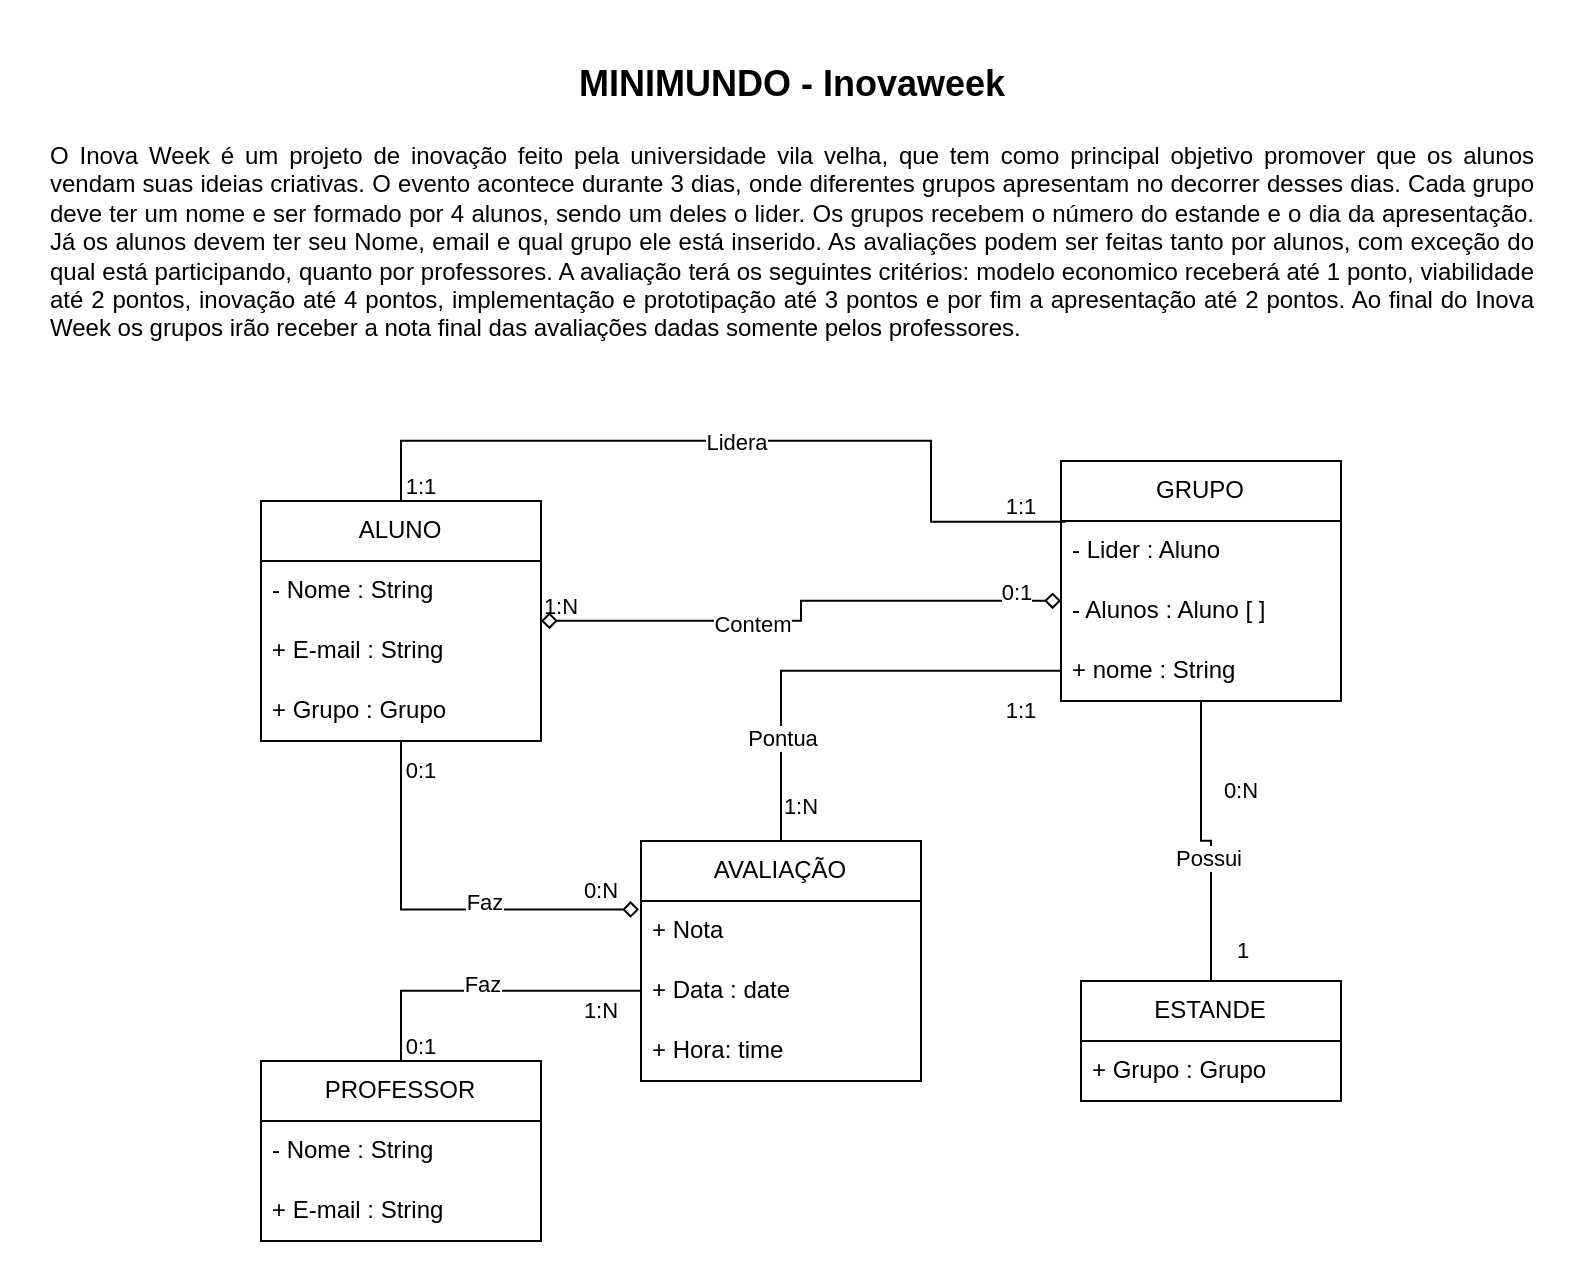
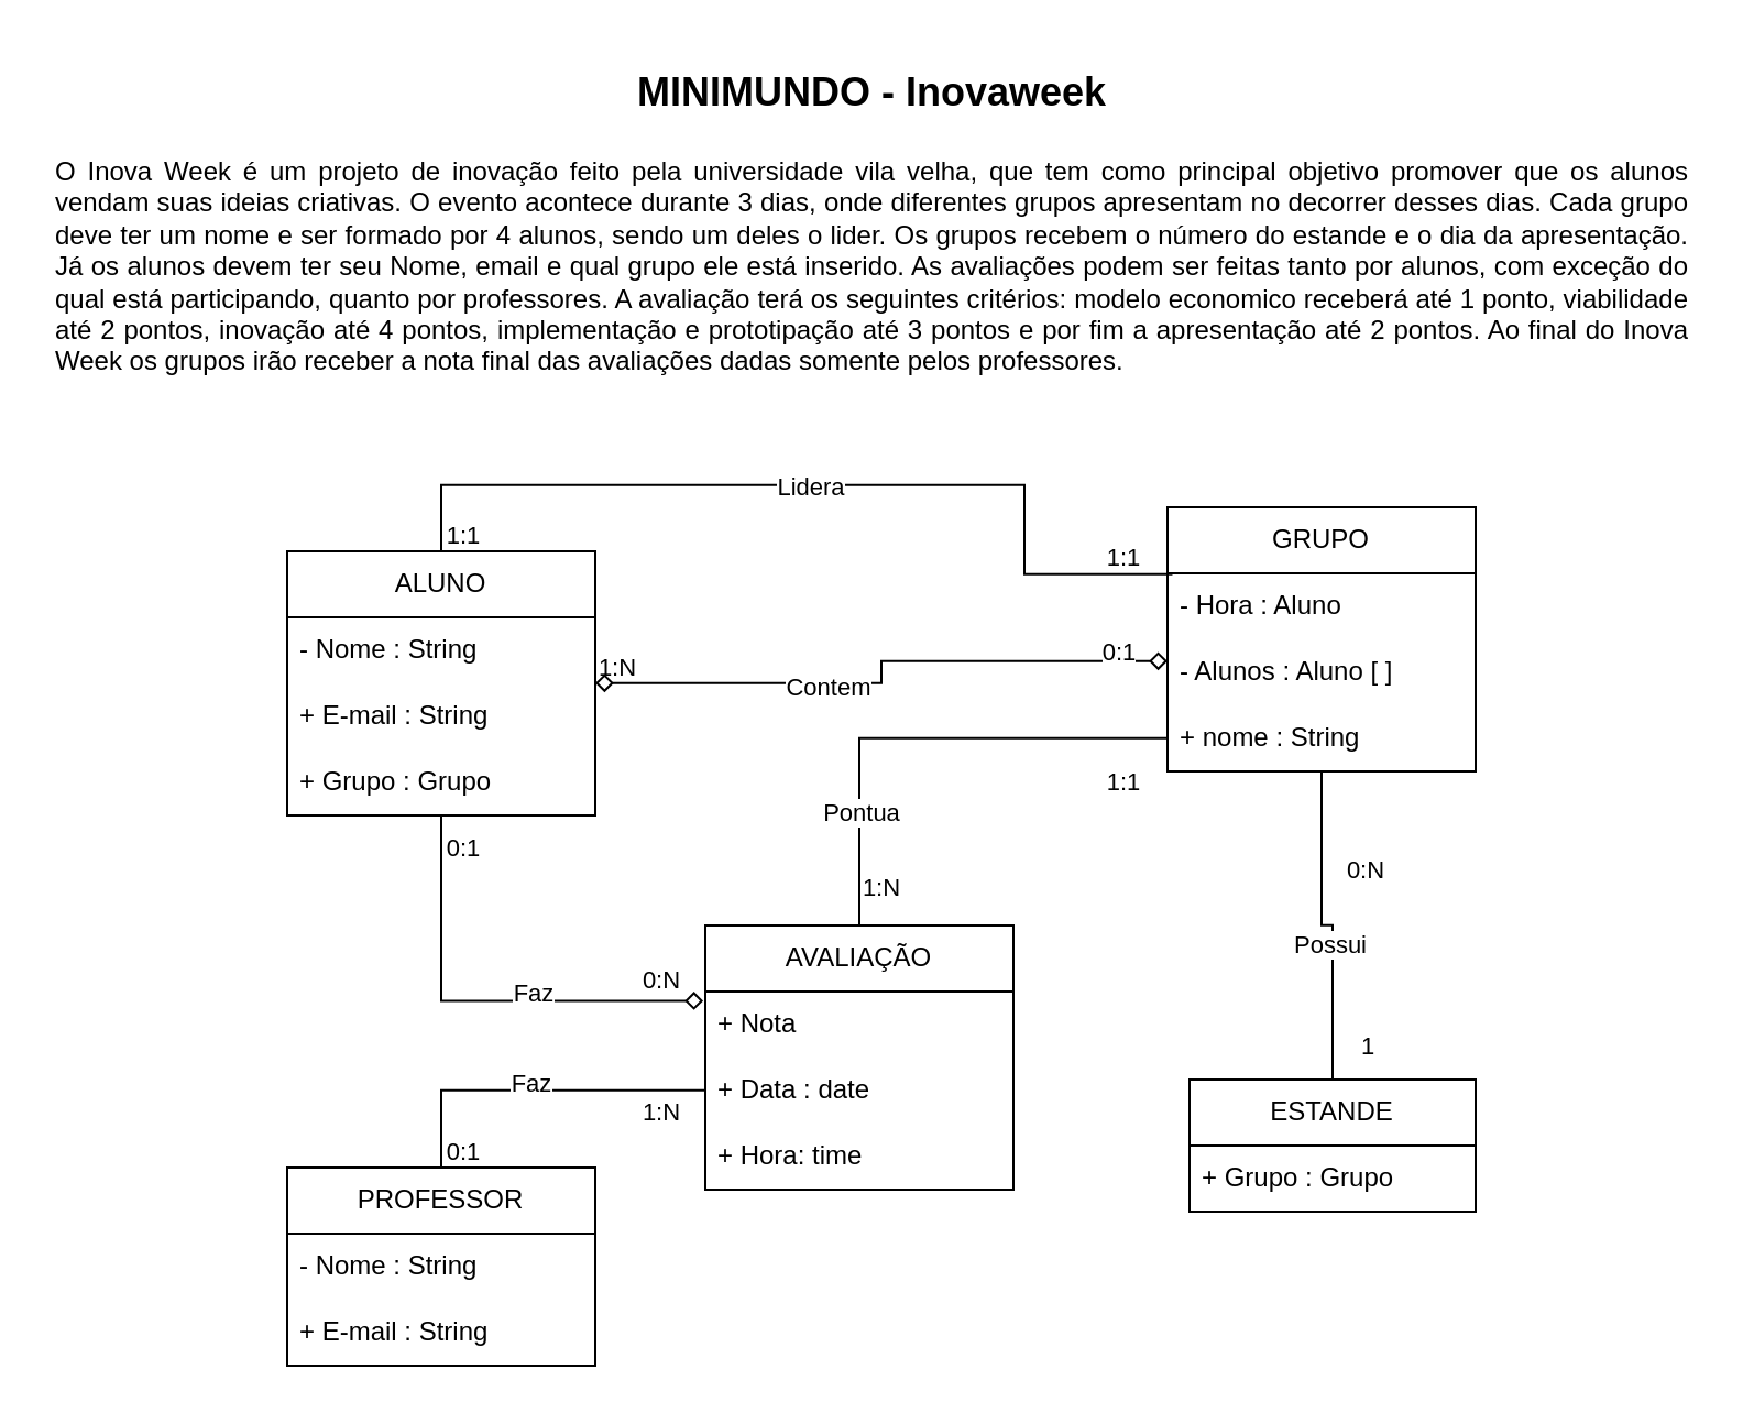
  <mxCell id="0" />
  <mxCell id="1" parent="0" />
  <mxCell id="2" style="edgeStyle=orthogonalEdgeStyle;rounded=0;orthogonalLoop=1;jettySize=auto;html=1;entryX=0.016;entryY=0.014;entryDx=0;entryDy=0;entryPerimeter=0;endArrow=none;endFill=0;" parent="1" source="7" target="22" edge="1"><mxGeometry relative="1" as="geometry"><Array as="points"><mxPoint x="200" y="219.94" /><mxPoint x="465" y="219.94" /><mxPoint x="465" y="259.94" /></Array></mxGeometry></mxCell>
  <mxCell id="3" value="Lidera" style="edgeLabel;html=1;align=center;verticalAlign=middle;resizable=0;points=[];" parent="2" vertex="1" connectable="0"><mxGeometry x="-0.018" y="-1" relative="1" as="geometry"><mxPoint as="offset" /></mxGeometry></mxCell>
  <mxCell id="4" style="edgeStyle=orthogonalEdgeStyle;rounded=0;orthogonalLoop=1;jettySize=auto;html=1;endArrow=diamond;endFill=0;startArrow=diamond;startFill=0;" parent="1" source="7" target="23" edge="1"><mxGeometry relative="1" as="geometry"><Array as="points"><mxPoint x="400" y="309.94" /><mxPoint x="400" y="299.94" /></Array></mxGeometry></mxCell>
  <mxCell id="5" value="Contem" style="edgeLabel;html=1;align=center;verticalAlign=middle;resizable=0;points=[];" parent="4" vertex="1" connectable="0"><mxGeometry x="-0.233" y="-2" relative="1" as="geometry"><mxPoint x="1" as="offset" /></mxGeometry></mxCell>
  <mxCell id="6" value="0:1" style="edgeLabel;html=1;align=center;verticalAlign=middle;resizable=0;points=[];fontSize=11;fontFamily=Helvetica;fontColor=default;" parent="4" vertex="1" connectable="0"><mxGeometry x="0.828" y="4" relative="1" as="geometry"><mxPoint as="offset" /></mxGeometry></mxCell>
  <mxCell id="7" value="ALUNO" style="swimlane;fontStyle=0;childLayout=stackLayout;horizontal=1;startSize=30;horizontalStack=0;resizeParent=1;resizeParentMax=0;resizeLast=0;collapsible=1;marginBottom=0;whiteSpace=wrap;html=1;" parent="1" vertex="1"><mxGeometry x="130" y="249.94" width="140" height="120" as="geometry" /></mxCell>
  <mxCell id="8" value="- Nome : String" style="text;strokeColor=none;fillColor=none;align=left;verticalAlign=middle;spacingLeft=4;spacingRight=4;overflow=hidden;points=[[0,0.5],[1,0.5]];portConstraint=eastwest;rotatable=0;whiteSpace=wrap;html=1;" parent="7" vertex="1"><mxGeometry y="30" width="140" height="30" as="geometry" /></mxCell>
  <mxCell id="9" value="+ E-mail : String" style="text;strokeColor=none;fillColor=none;align=left;verticalAlign=middle;spacingLeft=4;spacingRight=4;overflow=hidden;points=[[0,0.5],[1,0.5]];portConstraint=eastwest;rotatable=0;whiteSpace=wrap;html=1;" parent="7" vertex="1"><mxGeometry y="60" width="140" height="30" as="geometry" /></mxCell>
  <mxCell id="10" value="+ Grupo : Grupo" style="text;strokeColor=none;fillColor=none;align=left;verticalAlign=middle;spacingLeft=4;spacingRight=4;overflow=hidden;points=[[0,0.5],[1,0.5]];portConstraint=eastwest;rotatable=0;whiteSpace=wrap;html=1;" parent="7" vertex="1"><mxGeometry y="90" width="140" height="30" as="geometry" /></mxCell>
  <mxCell id="11" style="edgeStyle=orthogonalEdgeStyle;rounded=0;orthogonalLoop=1;jettySize=auto;html=1;endArrow=none;endFill=0;" parent="1" source="13" target="29" edge="1"><mxGeometry relative="1" as="geometry" /></mxCell>
  <mxCell id="12" value="Faz" style="edgeLabel;html=1;align=center;verticalAlign=middle;resizable=0;points=[];fontSize=11;fontFamily=Helvetica;fontColor=default;" parent="11" vertex="1" connectable="0"><mxGeometry x="-0.014" y="3" relative="1" as="geometry"><mxPoint as="offset" /></mxGeometry></mxCell>
  <mxCell id="13" value="PROFESSOR" style="swimlane;fontStyle=0;childLayout=stackLayout;horizontal=1;startSize=30;horizontalStack=0;resizeParent=1;resizeParentMax=0;resizeLast=0;collapsible=1;marginBottom=0;whiteSpace=wrap;html=1;" parent="1" vertex="1"><mxGeometry x="130" y="529.94" width="140" height="90" as="geometry" /></mxCell>
  <mxCell id="14" value="- Nome : String" style="text;strokeColor=none;fillColor=none;align=left;verticalAlign=middle;spacingLeft=4;spacingRight=4;overflow=hidden;points=[[0,0.5],[1,0.5]];portConstraint=eastwest;rotatable=0;whiteSpace=wrap;html=1;" parent="13" vertex="1"><mxGeometry y="30" width="140" height="30" as="geometry" /></mxCell>
  <mxCell id="15" value="+ E-mail : String" style="text;strokeColor=none;fillColor=none;align=left;verticalAlign=middle;spacingLeft=4;spacingRight=4;overflow=hidden;points=[[0,0.5],[1,0.5]];portConstraint=eastwest;rotatable=0;whiteSpace=wrap;html=1;" parent="13" vertex="1"><mxGeometry y="60" width="140" height="30" as="geometry" /></mxCell>
  <mxCell id="16" value="ESTANDE" style="swimlane;fontStyle=0;childLayout=stackLayout;horizontal=1;startSize=30;horizontalStack=0;resizeParent=1;resizeParentMax=0;resizeLast=0;collapsible=1;marginBottom=0;whiteSpace=wrap;html=1;" parent="1" vertex="1"><mxGeometry x="540" y="489.94" width="130" height="60" as="geometry" /></mxCell>
  <mxCell id="17" value="+ Grupo : Grupo" style="text;strokeColor=none;fillColor=none;align=left;verticalAlign=middle;spacingLeft=4;spacingRight=4;overflow=hidden;points=[[0,0.5],[1,0.5]];portConstraint=eastwest;rotatable=0;whiteSpace=wrap;html=1;" parent="16" vertex="1"><mxGeometry y="30" width="130" height="30" as="geometry" /></mxCell>
  <mxCell id="18" style="edgeStyle=orthogonalEdgeStyle;rounded=0;orthogonalLoop=1;jettySize=auto;html=1;endArrow=none;endFill=0;" parent="1" source="21" target="16" edge="1"><mxGeometry relative="1" as="geometry"><Array as="points"><mxPoint x="600" y="419.94" /><mxPoint x="605" y="419.94" /></Array></mxGeometry></mxCell>
  <mxCell id="19" value="Possui" style="edgeLabel;html=1;align=center;verticalAlign=middle;resizable=0;points=[];" parent="18" vertex="1" connectable="0"><mxGeometry x="0.16" y="-2" relative="1" as="geometry"><mxPoint as="offset" /></mxGeometry></mxCell>
  <mxCell id="20" value="1" style="edgeLabel;html=1;align=center;verticalAlign=middle;resizable=0;points=[];fontSize=11;fontFamily=Helvetica;fontColor=default;" parent="18" vertex="1" connectable="0"><mxGeometry x="0.796" y="2" relative="1" as="geometry"><mxPoint x="13" as="offset" /></mxGeometry></mxCell>
  <mxCell id="21" value="GRUPO" style="swimlane;fontStyle=0;childLayout=stackLayout;horizontal=1;startSize=30;horizontalStack=0;resizeParent=1;resizeParentMax=0;resizeLast=0;collapsible=1;marginBottom=0;whiteSpace=wrap;html=1;" parent="1" vertex="1"><mxGeometry x="530" y="229.94" width="140" height="120" as="geometry" /></mxCell>
- <mxCell id="22" value="- Lider : Aluno" style="text;strokeColor=none;fillColor=none;align=left;verticalAlign=middle;spacingLeft=4;spacingRight=4;overflow=hidden;points=[[0,0.5],[1,0.5]];portConstraint=eastwest;rotatable=0;whiteSpace=wrap;html=1;" parent="21" vertex="1"><mxGeometry y="30" width="140" height="30" as="geometry" /></mxCell>
+ <mxCell id="22" value="- Hora : Aluno" style="text;strokeColor=none;fillColor=none;align=left;verticalAlign=middle;spacingLeft=4;spacingRight=4;overflow=hidden;points=[[0,0.5],[1,0.5]];portConstraint=eastwest;rotatable=0;whiteSpace=wrap;html=1;" parent="21" vertex="1"><mxGeometry y="30" width="140" height="30" as="geometry" /></mxCell>
  <mxCell id="23" value="- Alunos : Aluno [ ]&amp;nbsp;" style="text;strokeColor=none;fillColor=none;align=left;verticalAlign=middle;spacingLeft=4;spacingRight=4;overflow=hidden;points=[[0,0.5],[1,0.5]];portConstraint=eastwest;rotatable=0;whiteSpace=wrap;html=1;" parent="21" vertex="1"><mxGeometry y="60" width="140" height="30" as="geometry" /></mxCell>
  <mxCell id="24" value="+ nome : String" style="text;strokeColor=none;fillColor=none;align=left;verticalAlign=middle;spacingLeft=4;spacingRight=4;overflow=hidden;points=[[0,0.5],[1,0.5]];portConstraint=eastwest;rotatable=0;whiteSpace=wrap;html=1;" parent="21" vertex="1"><mxGeometry y="90" width="140" height="30" as="geometry" /></mxCell>
  <mxCell id="25" style="edgeStyle=orthogonalEdgeStyle;rounded=0;orthogonalLoop=1;jettySize=auto;html=1;endArrow=none;endFill=0;" parent="1" source="27" target="24" edge="1"><mxGeometry relative="1" as="geometry" /></mxCell>
  <mxCell id="26" value="Pontua" style="edgeLabel;html=1;align=center;verticalAlign=middle;resizable=0;points=[];" parent="25" vertex="1" connectable="0"><mxGeometry x="-0.543" relative="1" as="geometry"><mxPoint as="offset" /></mxGeometry></mxCell>
  <mxCell id="27" value="AVALIAÇÃO" style="swimlane;fontStyle=0;childLayout=stackLayout;horizontal=1;startSize=30;horizontalStack=0;resizeParent=1;resizeParentMax=0;resizeLast=0;collapsible=1;marginBottom=0;whiteSpace=wrap;html=1;" parent="1" vertex="1"><mxGeometry x="320" y="419.94" width="140" height="120" as="geometry" /></mxCell>
  <mxCell id="28" value="+ Nota" style="text;strokeColor=none;fillColor=none;align=left;verticalAlign=middle;spacingLeft=4;spacingRight=4;overflow=hidden;points=[[0,0.5],[1,0.5]];portConstraint=eastwest;rotatable=0;whiteSpace=wrap;html=1;" parent="27" vertex="1"><mxGeometry y="30" width="140" height="30" as="geometry" /></mxCell>
  <mxCell id="29" value="+ Data : date" style="text;strokeColor=none;fillColor=none;align=left;verticalAlign=middle;spacingLeft=4;spacingRight=4;overflow=hidden;points=[[0,0.5],[1,0.5]];portConstraint=eastwest;rotatable=0;whiteSpace=wrap;html=1;" parent="27" vertex="1"><mxGeometry y="60" width="140" height="30" as="geometry" /></mxCell>
  <mxCell id="30" value="+ Hora: time" style="text;strokeColor=none;fillColor=none;align=left;verticalAlign=middle;spacingLeft=4;spacingRight=4;overflow=hidden;points=[[0,0.5],[1,0.5]];portConstraint=eastwest;rotatable=0;whiteSpace=wrap;html=1;" parent="27" vertex="1"><mxGeometry y="90" width="140" height="30" as="geometry" /></mxCell>
  <mxCell id="31" style="edgeStyle=orthogonalEdgeStyle;rounded=0;orthogonalLoop=1;jettySize=auto;html=1;entryX=-0.007;entryY=0.143;entryDx=0;entryDy=0;entryPerimeter=0;endArrow=diamond;endFill=0;" parent="1" source="7" target="28" edge="1"><mxGeometry relative="1" as="geometry" /></mxCell>
  <mxCell id="32" value="Faz" style="edgeLabel;html=1;align=center;verticalAlign=middle;resizable=0;points=[];fontSize=11;fontFamily=Helvetica;fontColor=default;" parent="31" vertex="1" connectable="0"><mxGeometry x="0.237" y="4" relative="1" as="geometry"><mxPoint as="offset" /></mxGeometry></mxCell>
  <mxCell id="33" value="0:N" style="text;html=1;align=center;verticalAlign=middle;resizable=0;points=[];autosize=1;strokeColor=none;fillColor=none;fontSize=11;fontFamily=Helvetica;fontColor=default;" parent="1" vertex="1"><mxGeometry x="600" y="379.94" width="40" height="30" as="geometry" /></mxCell>
  <mxCell id="34" value="1:N" style="text;html=1;align=center;verticalAlign=middle;resizable=0;points=[];autosize=1;strokeColor=none;fillColor=none;fontSize=11;fontFamily=Helvetica;fontColor=default;" parent="1" vertex="1"><mxGeometry x="380" y="387.94" width="40" height="30" as="geometry" /></mxCell>
  <mxCell id="35" value="1:1" style="text;html=1;align=center;verticalAlign=middle;resizable=0;points=[];autosize=1;strokeColor=none;fillColor=none;fontSize=11;fontFamily=Helvetica;fontColor=default;" parent="1" vertex="1"><mxGeometry x="490" y="339.94" width="40" height="30" as="geometry" /></mxCell>
  <mxCell id="36" value="1:N" style="text;html=1;align=center;verticalAlign=middle;resizable=0;points=[];autosize=1;strokeColor=none;fillColor=none;fontSize=11;fontFamily=Helvetica;fontColor=default;" parent="1" vertex="1"><mxGeometry x="260" y="287.94" width="40" height="30" as="geometry" /></mxCell>
  <mxCell id="37" value="1:1" style="text;html=1;align=center;verticalAlign=middle;resizable=0;points=[];autosize=1;strokeColor=none;fillColor=none;fontSize=11;fontFamily=Helvetica;fontColor=default;" parent="1" vertex="1"><mxGeometry x="490" y="237.94" width="40" height="30" as="geometry" /></mxCell>
  <mxCell id="38" value="1:1" style="text;html=1;align=center;verticalAlign=middle;resizable=0;points=[];autosize=1;strokeColor=none;fillColor=none;fontSize=11;fontFamily=Helvetica;fontColor=default;" parent="1" vertex="1"><mxGeometry x="190" y="227.94" width="40" height="30" as="geometry" /></mxCell>
  <mxCell id="39" value="0:N" style="text;html=1;align=center;verticalAlign=middle;resizable=0;points=[];autosize=1;strokeColor=none;fillColor=none;fontSize=11;fontFamily=Helvetica;fontColor=default;" parent="1" vertex="1"><mxGeometry x="280" y="429.94" width="40" height="30" as="geometry" /></mxCell>
  <mxCell id="40" value="1:N" style="text;html=1;align=center;verticalAlign=middle;resizable=0;points=[];autosize=1;strokeColor=none;fillColor=none;fontSize=11;fontFamily=Helvetica;fontColor=default;" parent="1" vertex="1"><mxGeometry x="280" y="489.94" width="40" height="30" as="geometry" /></mxCell>
  <mxCell id="41" value="0:1" style="text;html=1;align=center;verticalAlign=middle;resizable=0;points=[];autosize=1;strokeColor=none;fillColor=none;fontSize=11;fontFamily=Helvetica;fontColor=default;" parent="1" vertex="1"><mxGeometry x="190" y="507.94" width="40" height="30" as="geometry" /></mxCell>
  <mxCell id="42" value="0:1" style="text;html=1;align=center;verticalAlign=middle;resizable=0;points=[];autosize=1;strokeColor=none;fillColor=none;fontSize=11;fontFamily=Helvetica;fontColor=default;" parent="1" vertex="1"><mxGeometry x="190" y="369.94" width="40" height="30" as="geometry" /></mxCell>
  <mxCell id="43" value="&lt;h1 style=&quot;text-align: center;&quot;&gt;&lt;font style=&quot;font-size: 18px;&quot;&gt;&lt;span style=&quot;background-color: initial;&quot;&gt;MINIMUNDO - Inovaweek&lt;/span&gt;&lt;/font&gt;&lt;/h1&gt;&lt;div&gt;&lt;span style=&quot;background-color: initial;&quot;&gt;&lt;div style=&quot;text-align: justify;&quot;&gt;O Inova Week é um projeto de inovação feito pela universidade vila velha, que tem como principal objetivo promover que os alunos vendam suas ideias criativas.&amp;nbsp;&lt;span style=&quot;background-color: initial;&quot;&gt;O evento acontece durante 3 dias, onde diferentes grupos apresentam no decorrer desses dias. Cada grupo deve ter um nome e ser formado por 4 alunos, sendo um deles o lider. Os grupos recebem o número do estande e o dia da apresentação. Já os alunos devem ter seu Nome, email e qual grupo ele está inserido. As avaliações podem ser feitas tanto por alunos, com exceção do qual está participando, quanto por professores. A avaliação terá os seguintes critérios: modelo economico receberá até 1 ponto, viabilidade até 2 pontos, inovação até 4 pontos, implementação e prototipação até 3 pontos e por fim a apresentação até 2 pontos. Ao final do Inova Week os grupos irão receber a nota final das avaliações dadas somente pelos professores.&lt;/span&gt;&lt;/div&gt;&lt;/span&gt;&lt;/div&gt;" style="text;html=1;strokeColor=none;fillColor=none;spacing=5;spacingTop=-20;whiteSpace=wrap;overflow=hidden;rounded=0;" vertex="1" parent="1"><mxGeometry x="20" y="20" width="750" height="170" as="geometry" /></mxCell>
